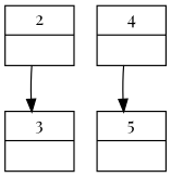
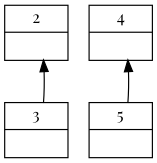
  digraph {
    fontname="Playfair Display"
    rankdir=TB
    node [fontname="Playfair Display" shape=record]
    edge [fontname="Playfair Display"]
    n1 [height=.1 label="{2|<f1>}"]
    n2 [height=.1 label="{3|<f1>}"]
    n3 [height=.1 label="{4|<f1>}"]
    n4 [height=.1 label="{5|<f1>}"]
-   n1 -> n2
-   n3 -> n4
+   n2 -> n1
+   n4 -> n3
  }
